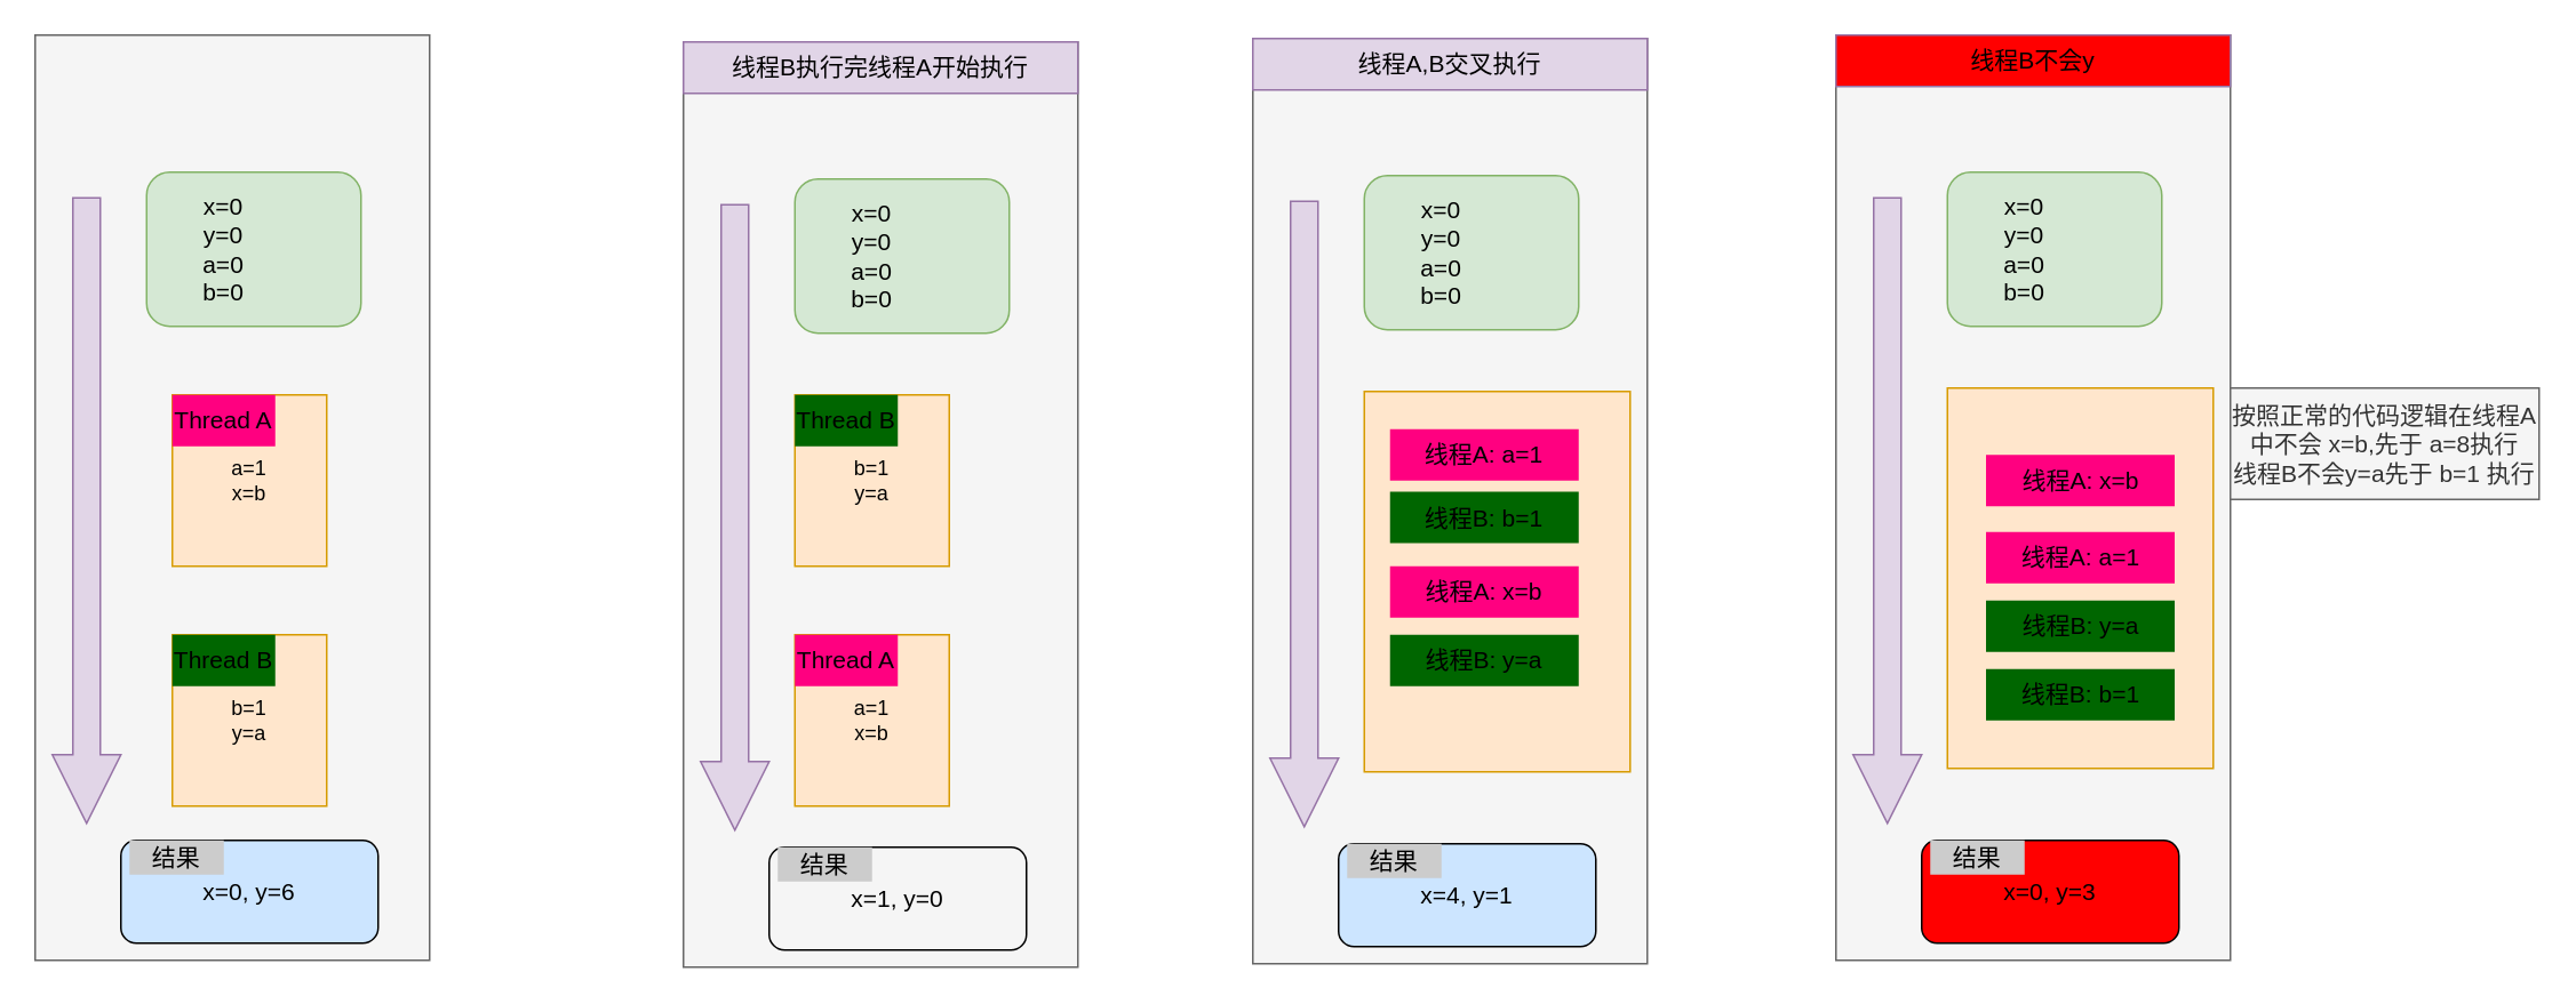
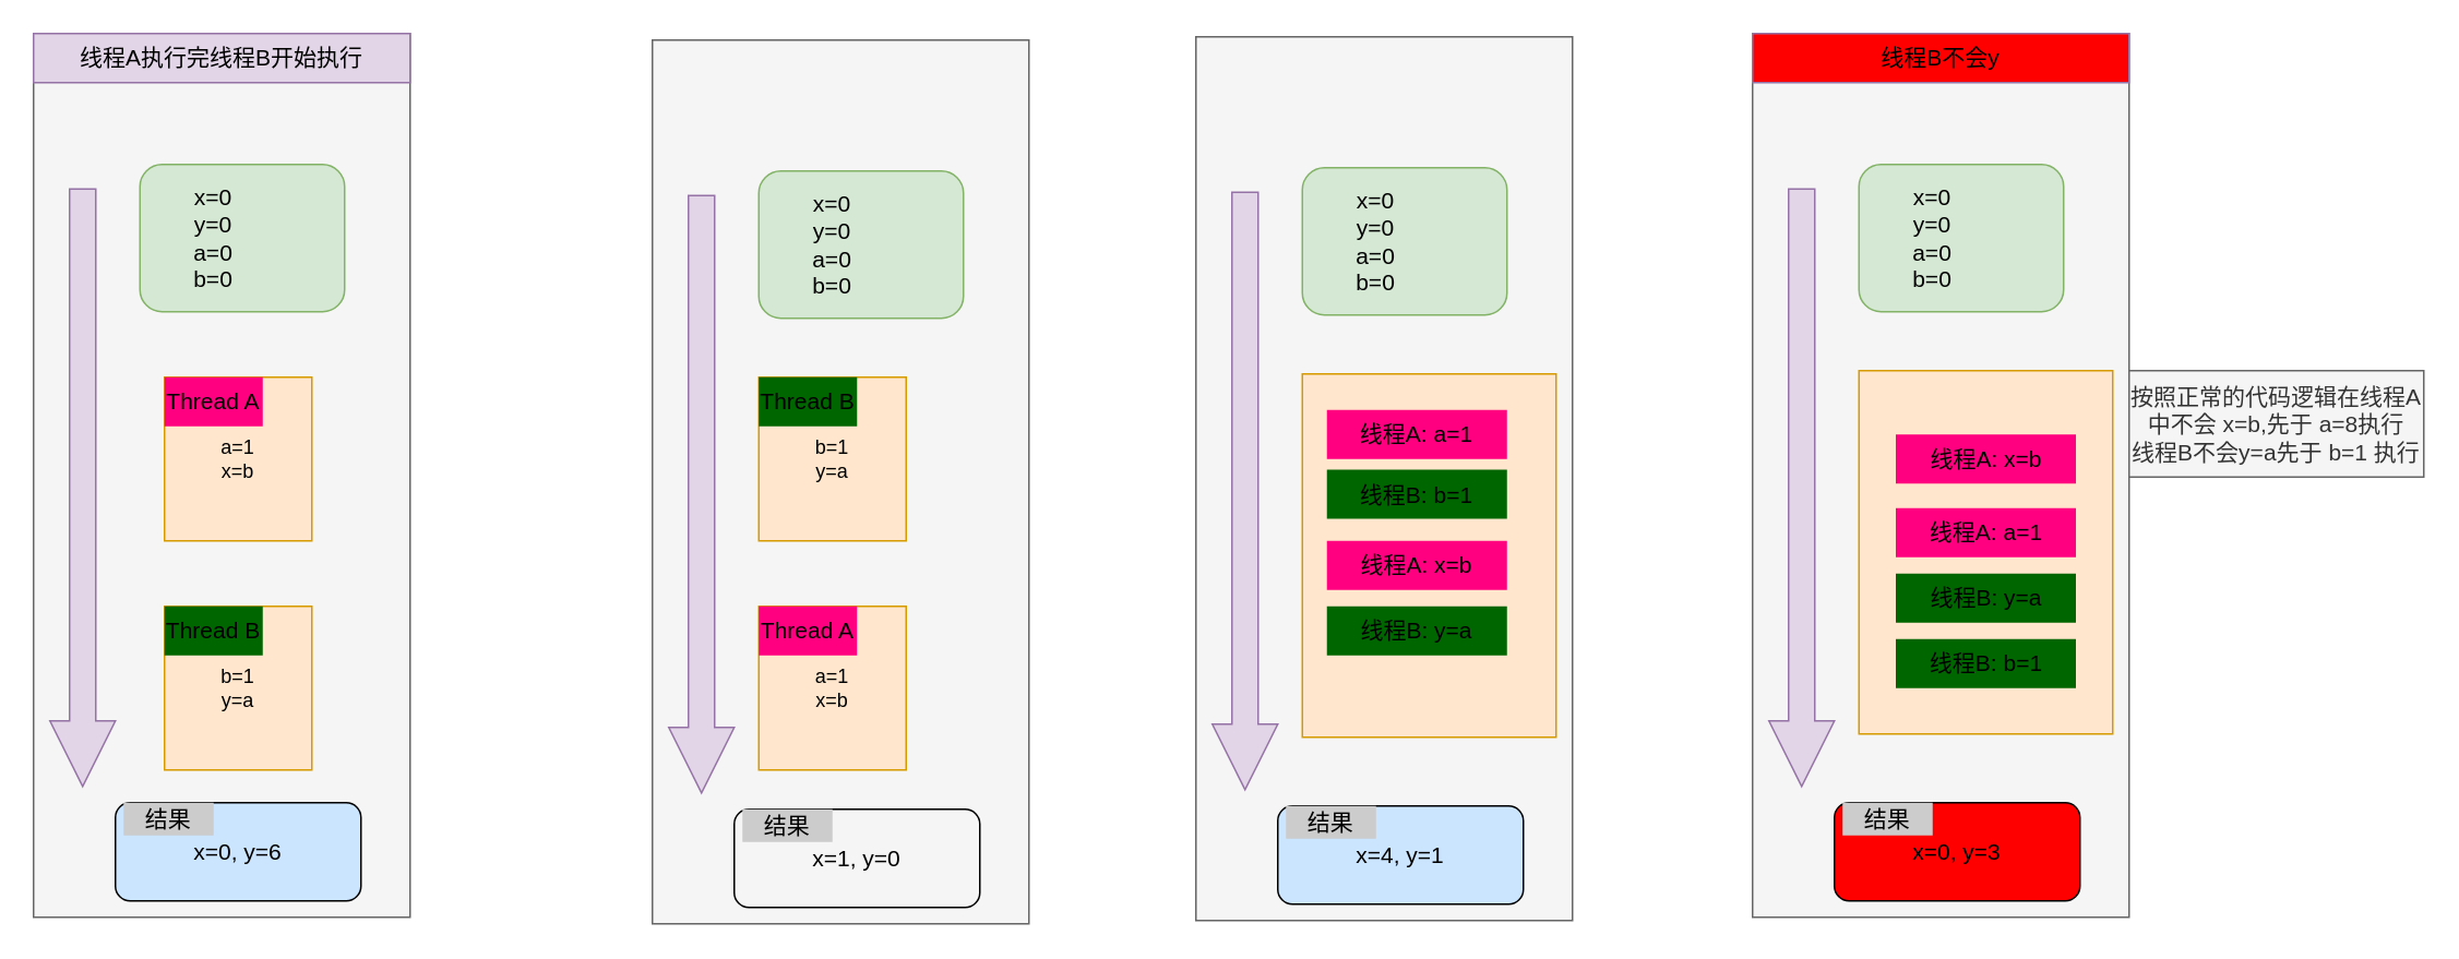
  <mxCell id="0" />
  <mxCell id="1" parent="0" />
  <mxCell id="2" value="" style="rounded=0;whiteSpace=wrap;html=1;fontSize=14;fillColor=#f5f5f5;fontColor=#333333;strokeColor=#666666;" vertex="1" parent="1"><mxGeometry x="20" y="20" width="230" height="540" as="geometry" /></mxCell>
  <mxCell id="3" value="" style="rounded=1;whiteSpace=wrap;html=1;fontSize=14;fillColor=#d5e8d4;strokeColor=#82b366;" vertex="1" parent="1"><mxGeometry x="85" y="100" width="125" height="90" as="geometry" /></mxCell>
  <mxCell id="4" value="a=1&lt;br&gt;x=b" style="rounded=0;whiteSpace=wrap;html=1;fillColor=#ffe6cc;strokeColor=#d79b00;" vertex="1" parent="1"><mxGeometry x="100" y="230" width="90" height="100" as="geometry" /></mxCell>
  <mxCell id="5" value="&lt;font style=&quot;font-size: 14px;&quot;&gt;x=0&lt;br&gt;y=0&lt;br&gt;a=0&lt;br&gt;b=0&lt;/font&gt;" style="text;html=1;strokeColor=none;fillColor=none;align=center;verticalAlign=middle;whiteSpace=wrap;rounded=0;" vertex="1" parent="1"><mxGeometry x="100" y="130" width="60" height="30" as="geometry" /></mxCell>
  <mxCell id="6" value="Thread A" style="text;html=1;strokeColor=none;fillColor=#FF0080;align=center;verticalAlign=middle;whiteSpace=wrap;rounded=0;fontSize=14;" vertex="1" parent="1"><mxGeometry x="100" y="230" width="60" height="30" as="geometry" /></mxCell>
  <mxCell id="7" value="b=1&lt;br&gt;y=a" style="rounded=0;whiteSpace=wrap;html=1;fillColor=#ffe6cc;strokeColor=#d79b00;" vertex="1" parent="1"><mxGeometry x="100" y="370" width="90" height="100" as="geometry" /></mxCell>
  <mxCell id="8" value="Thread B" style="text;html=1;strokeColor=none;fillColor=#006600;align=center;verticalAlign=middle;whiteSpace=wrap;rounded=0;fontSize=14;" vertex="1" parent="1"><mxGeometry x="100" y="370" width="60" height="30" as="geometry" /></mxCell>
  <mxCell id="9" value="" style="html=1;shadow=0;dashed=0;align=center;verticalAlign=middle;shape=mxgraph.arrows2.arrow;dy=0.6;dx=40;direction=south;notch=0;fontSize=14;fillColor=#e1d5e7;strokeColor=#9673a6;" vertex="1" parent="1"><mxGeometry x="30" y="115" width="40" height="365" as="geometry" /></mxCell>
  <mxCell id="10" value="x=0, y=6" style="rounded=1;whiteSpace=wrap;html=1;fontSize=14;fillColor=#CCE5FF;" vertex="1" parent="1"><mxGeometry x="70" y="490" width="150" height="60" as="geometry" /></mxCell>
  <mxCell id="11" value="结果" style="text;html=1;strokeColor=none;fillColor=#CCCCCC;align=center;verticalAlign=middle;whiteSpace=wrap;rounded=0;fontSize=14;" vertex="1" parent="1"><mxGeometry x="75" y="490" width="55" height="20" as="geometry" /></mxCell>
+ <mxCell id="12" value="线程A执行完线程B开始执行" style="text;html=1;strokeColor=#9673a6;fillColor=#e1d5e7;align=center;verticalAlign=middle;whiteSpace=wrap;rounded=0;fontSize=14;" vertex="1" parent="1"><mxGeometry x="20" y="20" width="230" height="30" as="geometry" /></mxCell>
  <mxCell id="13" value="" style="rounded=0;whiteSpace=wrap;html=1;fontSize=14;fillColor=#f5f5f5;fontColor=#333333;strokeColor=#666666;" vertex="1" parent="1"><mxGeometry x="398" y="24" width="230" height="540" as="geometry" /></mxCell>
  <mxCell id="14" value="" style="rounded=1;whiteSpace=wrap;html=1;fontSize=14;fillColor=#d5e8d4;strokeColor=#82b366;" vertex="1" parent="1"><mxGeometry x="463" y="104" width="125" height="90" as="geometry" /></mxCell>
  <mxCell id="15" value="a=1&lt;br&gt;x=b" style="rounded=0;whiteSpace=wrap;html=1;fillColor=#ffe6cc;strokeColor=#d79b00;" vertex="1" parent="1"><mxGeometry x="463" y="370" width="90" height="100" as="geometry" /></mxCell>
  <mxCell id="16" value="&lt;font style=&quot;font-size: 14px;&quot;&gt;x=0&lt;br&gt;y=0&lt;br&gt;a=0&lt;br&gt;b=0&lt;/font&gt;" style="text;html=1;strokeColor=none;fillColor=none;align=center;verticalAlign=middle;whiteSpace=wrap;rounded=0;" vertex="1" parent="1"><mxGeometry x="478" y="134" width="60" height="30" as="geometry" /></mxCell>
  <mxCell id="17" value="Thread A" style="text;html=1;strokeColor=none;fillColor=#FF0080;align=center;verticalAlign=middle;whiteSpace=wrap;rounded=0;fontSize=14;" vertex="1" parent="1"><mxGeometry x="463" y="370" width="60" height="30" as="geometry" /></mxCell>
  <mxCell id="18" value="b=1&lt;br&gt;y=a" style="rounded=0;whiteSpace=wrap;html=1;fillColor=#ffe6cc;strokeColor=#d79b00;" vertex="1" parent="1"><mxGeometry x="463" y="230" width="90" height="100" as="geometry" /></mxCell>
  <mxCell id="19" value="Thread B" style="text;html=1;strokeColor=none;fillColor=#006600;align=center;verticalAlign=middle;whiteSpace=wrap;rounded=0;fontSize=14;" vertex="1" parent="1"><mxGeometry x="463" y="230" width="60" height="30" as="geometry" /></mxCell>
  <mxCell id="20" value="" style="html=1;shadow=0;dashed=0;align=center;verticalAlign=middle;shape=mxgraph.arrows2.arrow;dy=0.6;dx=40;direction=south;notch=0;fontSize=14;fillColor=#e1d5e7;strokeColor=#9673a6;" vertex="1" parent="1"><mxGeometry x="408" y="119" width="40" height="365" as="geometry" /></mxCell>
  <mxCell id="21" value="x=1, y=0" style="rounded=1;whiteSpace=wrap;html=1;fontSize=14;fillColor=#f5f5f5;" vertex="1" parent="1"><mxGeometry x="448" y="494" width="150" height="60" as="geometry" /></mxCell>
  <mxCell id="22" value="结果" style="text;html=1;strokeColor=none;fillColor=#CCCCCC;align=center;verticalAlign=middle;whiteSpace=wrap;rounded=0;fontSize=14;" vertex="1" parent="1"><mxGeometry x="453" y="494" width="55" height="20" as="geometry" /></mxCell>
- <mxCell id="23" value="线程B执行完线程A开始执行" style="text;html=1;strokeColor=#9673a6;fillColor=#e1d5e7;align=center;verticalAlign=middle;whiteSpace=wrap;rounded=0;fontSize=14;" vertex="1" parent="1"><mxGeometry x="398" y="24" width="230" height="30" as="geometry" /></mxCell>
  <mxCell id="24" value="" style="rounded=0;whiteSpace=wrap;html=1;fontSize=14;fillColor=#f5f5f5;fontColor=#333333;strokeColor=#666666;" vertex="1" parent="1"><mxGeometry x="730" y="22" width="230" height="540" as="geometry" /></mxCell>
  <mxCell id="25" value="" style="rounded=1;whiteSpace=wrap;html=1;fontSize=14;fillColor=#d5e8d4;strokeColor=#82b366;" vertex="1" parent="1"><mxGeometry x="795" y="102" width="125" height="90" as="geometry" /></mxCell>
  <mxCell id="26" value="&lt;font style=&quot;font-size: 14px;&quot;&gt;x=0&lt;br&gt;y=0&lt;br&gt;a=0&lt;br&gt;b=0&lt;/font&gt;" style="text;html=1;strokeColor=none;fillColor=none;align=center;verticalAlign=middle;whiteSpace=wrap;rounded=0;" vertex="1" parent="1"><mxGeometry x="810" y="132" width="60" height="30" as="geometry" /></mxCell>
  <mxCell id="27" value="" style="rounded=0;whiteSpace=wrap;html=1;fillColor=#ffe6cc;strokeColor=#d79b00;" vertex="1" parent="1"><mxGeometry x="795" y="228" width="155" height="222" as="geometry" /></mxCell>
  <mxCell id="28" value="" style="html=1;shadow=0;dashed=0;align=center;verticalAlign=middle;shape=mxgraph.arrows2.arrow;dy=0.6;dx=40;direction=south;notch=0;fontSize=14;fillColor=#e1d5e7;strokeColor=#9673a6;" vertex="1" parent="1"><mxGeometry x="740" y="117" width="40" height="365" as="geometry" /></mxCell>
  <mxCell id="29" value="x=4, y=1" style="rounded=1;whiteSpace=wrap;html=1;fontSize=14;fillColor=#CCE5FF;" vertex="1" parent="1"><mxGeometry x="780" y="492" width="150" height="60" as="geometry" /></mxCell>
  <mxCell id="30" value="结果" style="text;html=1;strokeColor=none;fillColor=#CCCCCC;align=center;verticalAlign=middle;whiteSpace=wrap;rounded=0;fontSize=14;" vertex="1" parent="1"><mxGeometry x="785" y="492" width="55" height="20" as="geometry" /></mxCell>
- <mxCell id="31" value="线程A,B交叉执行" style="text;html=1;strokeColor=#9673a6;fillColor=#e1d5e7;align=center;verticalAlign=middle;whiteSpace=wrap;rounded=0;fontSize=14;" vertex="1" parent="1"><mxGeometry x="730" y="22" width="230" height="30" as="geometry" /></mxCell>
  <mxCell id="32" value="线程A: a=1" style="text;html=1;strokeColor=none;fillColor=#FF0080;align=center;verticalAlign=middle;whiteSpace=wrap;rounded=0;fontSize=14;" vertex="1" parent="1"><mxGeometry x="810" y="250" width="110" height="30" as="geometry" /></mxCell>
  <mxCell id="33" value="线程B: b=1" style="text;html=1;strokeColor=none;fillColor=#006600;align=center;verticalAlign=middle;whiteSpace=wrap;rounded=0;fontSize=14;" vertex="1" parent="1"><mxGeometry x="810" y="286.5" width="110" height="30" as="geometry" /></mxCell>
  <mxCell id="34" value="线程A: x=b" style="text;html=1;strokeColor=none;fillColor=#FF0080;align=center;verticalAlign=middle;whiteSpace=wrap;rounded=0;fontSize=14;" vertex="1" parent="1"><mxGeometry x="810" y="330" width="110" height="30" as="geometry" /></mxCell>
  <mxCell id="35" value="线程B: y=a" style="text;html=1;strokeColor=none;fillColor=#006600;align=center;verticalAlign=middle;whiteSpace=wrap;rounded=0;fontSize=14;" vertex="1" parent="1"><mxGeometry x="810" y="370" width="110" height="30" as="geometry" /></mxCell>
  <mxCell id="36" value="" style="rounded=0;whiteSpace=wrap;html=1;fontSize=14;fillColor=#f5f5f5;fontColor=#333333;strokeColor=#666666;" vertex="1" parent="1"><mxGeometry x="1070" y="20" width="230" height="540" as="geometry" /></mxCell>
  <mxCell id="37" value="" style="rounded=1;whiteSpace=wrap;html=1;fontSize=14;fillColor=#d5e8d4;strokeColor=#82b366;" vertex="1" parent="1"><mxGeometry x="1135" y="100" width="125" height="90" as="geometry" /></mxCell>
  <mxCell id="38" value="&lt;font style=&quot;font-size: 14px;&quot;&gt;x=0&lt;br&gt;y=0&lt;br&gt;a=0&lt;br&gt;b=0&lt;/font&gt;" style="text;html=1;strokeColor=none;fillColor=none;align=center;verticalAlign=middle;whiteSpace=wrap;rounded=0;" vertex="1" parent="1"><mxGeometry x="1150" y="130" width="60" height="30" as="geometry" /></mxCell>
  <mxCell id="39" value="" style="rounded=0;whiteSpace=wrap;html=1;fillColor=#ffe6cc;strokeColor=#d79b00;" vertex="1" parent="1"><mxGeometry x="1135" y="226" width="155" height="222" as="geometry" /></mxCell>
  <mxCell id="40" value="" style="html=1;shadow=0;dashed=0;align=center;verticalAlign=middle;shape=mxgraph.arrows2.arrow;dy=0.6;dx=40;direction=south;notch=0;fontSize=14;fillColor=#e1d5e7;strokeColor=#9673a6;" vertex="1" parent="1"><mxGeometry x="1080" y="115" width="40" height="365" as="geometry" /></mxCell>
  <mxCell id="41" value="x=0, y=3" style="rounded=1;whiteSpace=wrap;html=1;fontSize=14;fillColor=#FF0000;" vertex="1" parent="1"><mxGeometry x="1120" y="490" width="150" height="60" as="geometry" /></mxCell>
  <mxCell id="42" value="结果" style="text;html=1;strokeColor=none;fillColor=#CCCCCC;align=center;verticalAlign=middle;whiteSpace=wrap;rounded=0;fontSize=14;" vertex="1" parent="1"><mxGeometry x="1125" y="490" width="55" height="20" as="geometry" /></mxCell>
  <mxCell id="43" value="线程B不会y" style="text;html=1;strokeColor=#9673a6;fillColor=#FF0000;align=center;verticalAlign=middle;whiteSpace=wrap;rounded=0;fontSize=14;" vertex="1" parent="1"><mxGeometry x="1070" y="20" width="230" height="30" as="geometry" /></mxCell>
  <mxCell id="44" value="线程A: a=1" style="text;html=1;strokeColor=none;fillColor=#FF0080;align=center;verticalAlign=middle;whiteSpace=wrap;rounded=0;fontSize=14;" vertex="1" parent="1"><mxGeometry x="1157.5" y="310" width="110" height="30" as="geometry" /></mxCell>
  <mxCell id="45" value="线程B: b=1" style="text;html=1;strokeColor=none;fillColor=#006600;align=center;verticalAlign=middle;whiteSpace=wrap;rounded=0;fontSize=14;" vertex="1" parent="1"><mxGeometry x="1157.5" y="390" width="110" height="30" as="geometry" /></mxCell>
  <mxCell id="46" value="线程A: x=b" style="text;html=1;strokeColor=none;fillColor=#FF0080;align=center;verticalAlign=middle;whiteSpace=wrap;rounded=0;fontSize=14;" vertex="1" parent="1"><mxGeometry x="1157.5" y="265" width="110" height="30" as="geometry" /></mxCell>
  <mxCell id="47" value="线程B: y=a" style="text;html=1;strokeColor=none;fillColor=#006600;align=center;verticalAlign=middle;whiteSpace=wrap;rounded=0;fontSize=14;" vertex="1" parent="1"><mxGeometry x="1157.5" y="350" width="110" height="30" as="geometry" /></mxCell>
  <mxCell id="48" value="按照正常的代码逻辑在线程A中不会 x=b,先于 a=8执行&lt;br&gt;线程B不会y=a先于 b=1 执行" style="text;html=1;strokeColor=#666666;fillColor=#f5f5f5;align=center;verticalAlign=middle;whiteSpace=wrap;rounded=0;fontSize=14;fontColor=#333333;" vertex="1" parent="1"><mxGeometry x="1300" y="226" width="180" height="65" as="geometry" /></mxCell>
